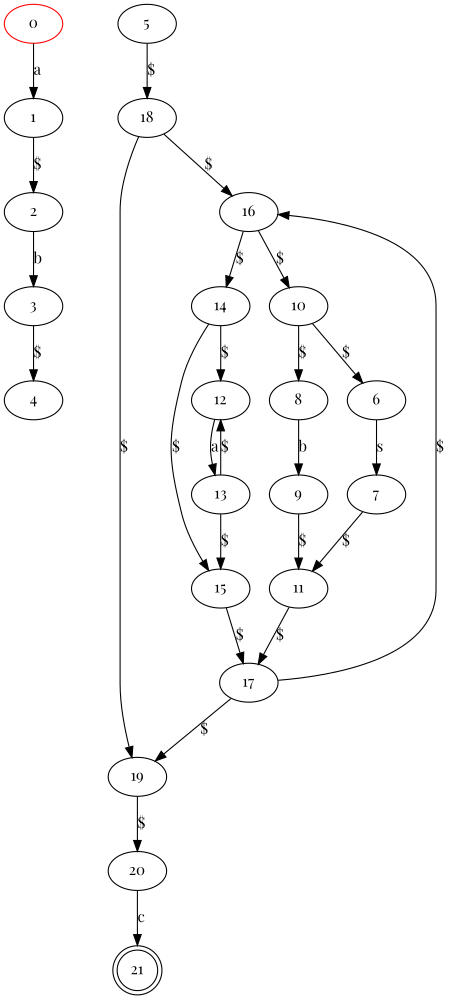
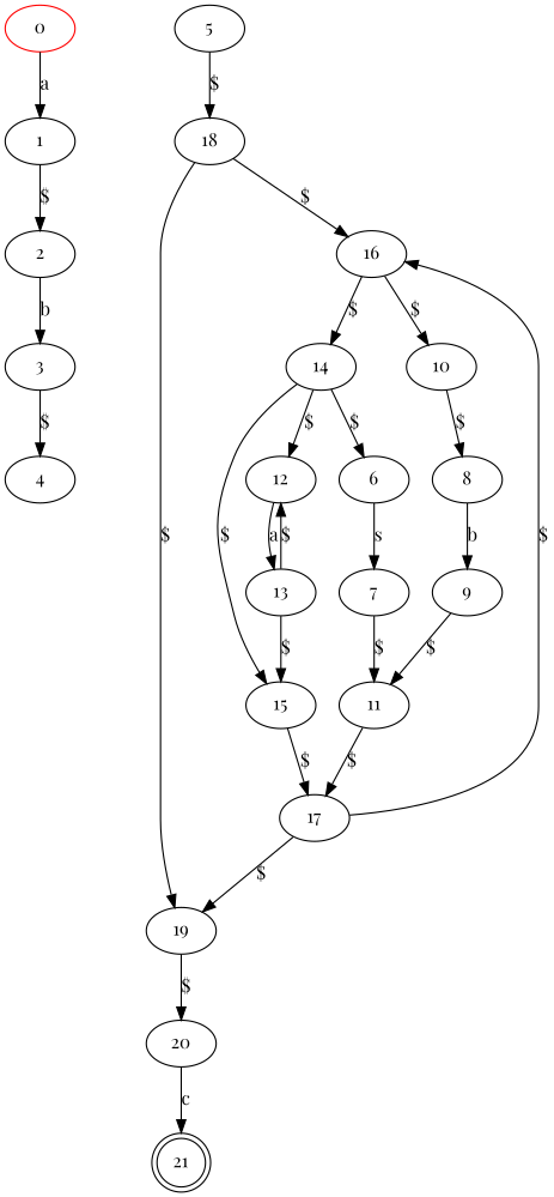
  digraph {
    fontname="Playfair Display"
    node [fontname="Playfair Display"]
    edge [fontname="Playfair Display"]
    0 [color=red]
    1
    2
    3
    4
    5
    18
    19
    16
    20
    14
    10
    21 [shape=doublecircle]
    15
    12
    8
    6
    17
    13
    9
    7
    11
    0 -> 1 [label=a]
    1 -> 2 [label="$"]
    2 -> 3 [label=b]
    3 -> 4 [label="$"]
    5 -> 18 [label="$"]
    18 -> 19 [label="$"]
    18 -> 16 [label="$"]
    19 -> 20 [label="$"]
    16 -> 14 [label="$"]
    16 -> 10 [label="$"]
    20 -> 21 [label=c]
    14 -> 15 [label="$"]
    14 -> 12 [label="$"]
    10 -> 8 [label="$"]
-   10 -> 6 [label="$"]
+   14 -> 6 [label="$"]
    15 -> 17 [label="$"]
    12 -> 13 [label=a]
    8 -> 9 [label=b]
    6 -> 7 [label=s]
    17 -> 19 [label="$"]
    17 -> 16 [label="$"]
    13 -> 15 [label="$"]
    13 -> 12 [label="$"]
    9 -> 11 [label="$"]
    7 -> 11 [label="$"]
    11 -> 17 [label="$"]
  }
